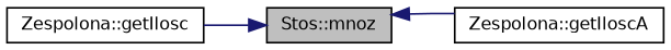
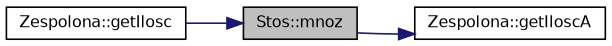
  digraph {
    rankdir=LR
    node [color=black fillcolor=white fontname=Helvetica fontsize=10 shape=record style=filled]
    edge [color=midnightblue fontname=Helvetica fontsize=10 labelfontname=Helvetica labelfontsize=10 style=solid]
    n1 [fillcolor=grey75 fontcolor=black height=0.2 label="Stos::mnoz" width=0.4]
    n2 [height=0.2 label="Zespolona::getIloscA" width=0.4]
    n3 [height=0.2 label="Zespolona::getIlosc" width=0.4]
-   n2 -> n1
+   n1 -> n2
    n3 -> n1
  }
